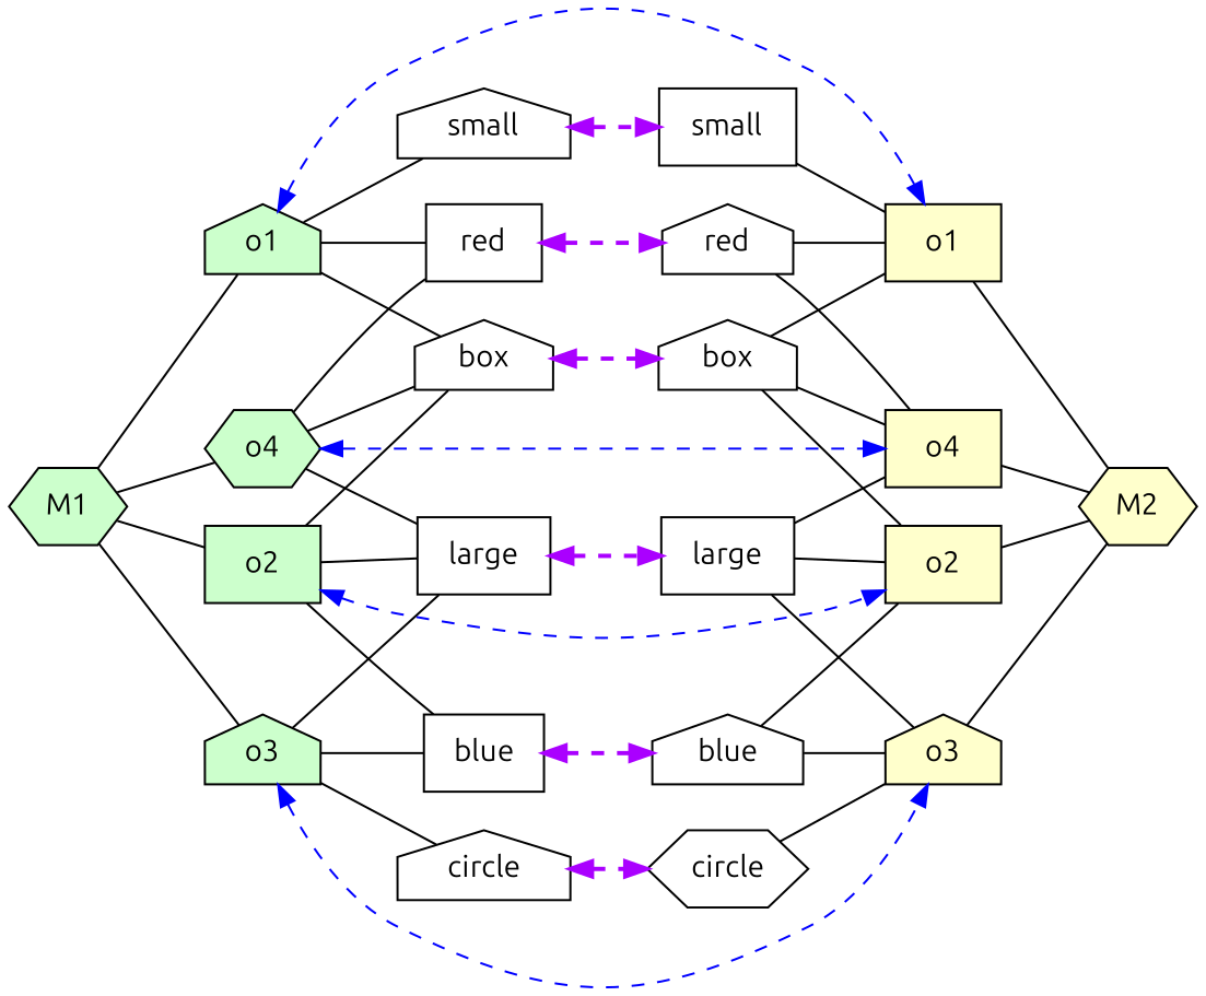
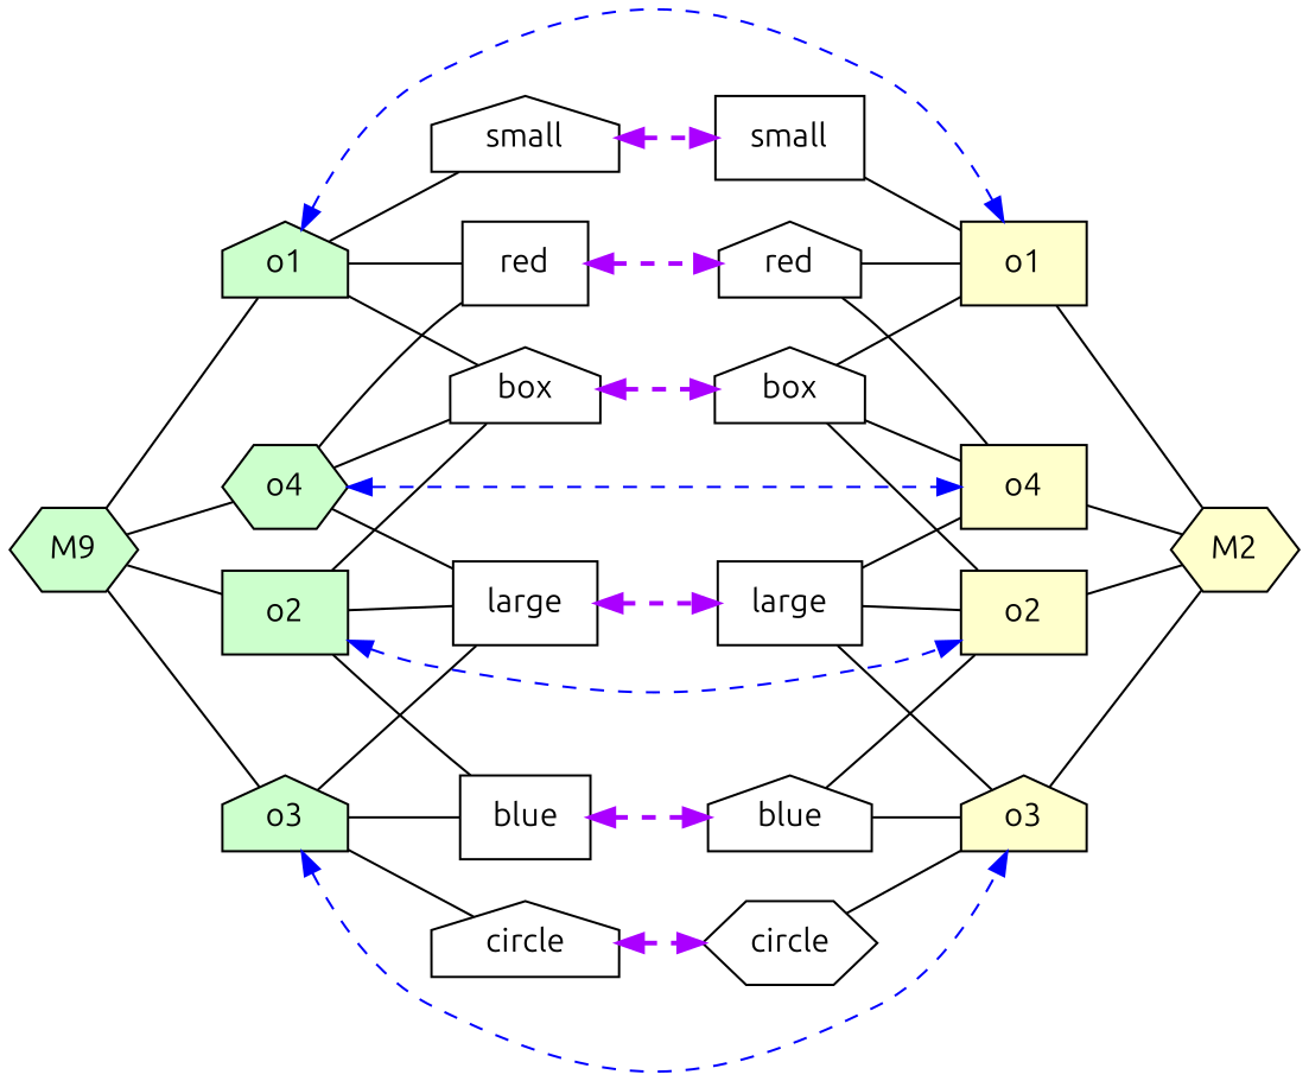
  strict digraph {
    rankdir=LR
    fontname=Ubuntu
    node [fontname=Ubuntu shape=house]
    edge [constraint=true dir=none fontname=Ubuntu]
-   M1 [fillcolor="#CCFFCC" height=0.5 shape=hexagon style=filled width=0.75]
+   M1 [fillcolor="#CCFFCC" height=0.5 shape=hexagon style=filled width=0.75 label=M9]
    n2 [fillcolor="#CCFFCC" height=0.5 label=o1 style=filled width=0.75]
    n3 [fillcolor="#CCFFCC" height=0.5 label=o2 shape=box style=filled width=0.75]
    n4 [fillcolor="#CCFFCC" height=0.5 label=o3 style=filled width=0.75]
    n5 [fillcolor="#CCFFCC" height=0.5 label=o4 shape=hexagon style=filled width=0.75]
    n6 [height=0.5 label=red shape=box width=0.75]
    n7 [fillcolor="#FFFFCC" height=0.5 label=o1 shape=box style=filled width=0.75]
    n8 [height=0.5 label=box width=0.75]
    n9 [height=0.5 label=small width=0.88464]
    n10 [fillcolor="#FFFFCC" height=0.5 label=o2 shape=box style=filled width=0.75]
    n11 [height=0.5 label=blue shape=box width=0.77632]
    n12 [height=0.5 label=large shape=box width=0.86659]
    n13 [fillcolor="#FFFFCC" height=0.5 label=o3 style=filled width=0.75]
    n14 [height=0.5 label=circle width=0.88464]
    n15 [fillcolor="#FFFFCC" height=0.5 label=o4 shape=box style=filled width=0.75]
    M2 [fillcolor="#FFFFCC" height=0.5 shape=hexagon style=filled width=0.75]
    n17 [height=0.5 label=red width=0.75]
    n18 [height=0.5 label=box width=0.75]
    n19 [height=0.5 label=small shape=box width=0.88464]
    n20 [height=0.5 label=blue width=0.77632]
    n21 [height=0.5 label=large shape=box width=0.86659]
    n22 [height=0.5 label=circle shape=hexagon width=0.88464]
    M1 -> n2 [penwidth=1]
    M1 -> n3 [penwidth=1]
    M1 -> n4 [penwidth=1]
    M1 -> n5 [penwidth=1]
    n2 -> n6
    n2 -> n7 [color=blue dir=both penwidth=1 style=dashed]
    n2 -> n8
    n2 -> n9
    n3 -> n8
    n3 -> n10 [color=blue dir=both penwidth=1 style=dashed]
    n3 -> n11
    n3 -> n12
    n4 -> n11
    n4 -> n12
    n4 -> n13 [color=blue dir=both penwidth=1 style=dashed]
    n4 -> n14
    n5 -> n6
    n5 -> n8
    n5 -> n12
    n5 -> n15 [color=blue dir=both penwidth=1 style=dashed]
    n6 -> n17 [color="#AA00FF" dir=both penwidth=2 style=dashed]
    n7 -> M2 [penwidth=1]
    n8 -> n18 [color="#AA00FF" dir=both penwidth=2 style=dashed]
    n9 -> n19 [color="#AA00FF" dir=both penwidth=2 style=dashed]
    n10 -> M2 [penwidth=1]
    n11 -> n20 [color="#AA00FF" dir=both penwidth=2 style=dashed]
    n12 -> n21 [color="#AA00FF" dir=both penwidth=2 style=dashed]
    n13 -> M2 [penwidth=1]
    n14 -> n22 [color="#AA00FF" dir=both penwidth=2 style=dashed]
    n15 -> M2 [penwidth=1]
    n17 -> n7
    n17 -> n15
    n18 -> n7
    n18 -> n10
    n18 -> n15
    n19 -> n7
    n20 -> n10
    n20 -> n13
    n21 -> n10
    n21 -> n13
    n21 -> n15
    n22 -> n13
  }
